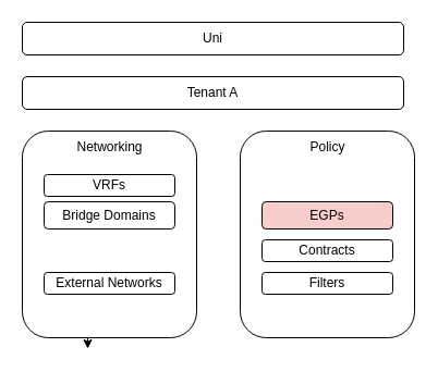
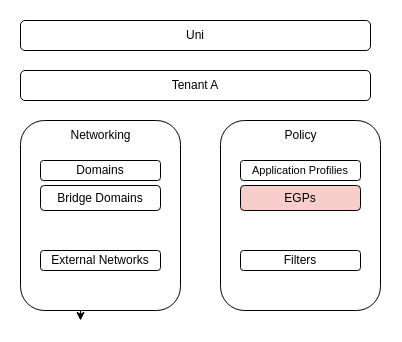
  <mxCell id="0" />
  <mxCell id="1" parent="0" />
  <mxCell id="2" value="Uni" style="rounded=1;whiteSpace=wrap;html=1;" vertex="1" parent="1"><mxGeometry x="20" y="20" width="350" height="30" as="geometry" /></mxCell>
  <mxCell id="3" value="Tenant A" style="rounded=1;whiteSpace=wrap;html=1;" vertex="1" parent="1"><mxGeometry x="20" y="70" width="350" height="30" as="geometry" /></mxCell>
  <mxCell id="4" value="" style="rounded=1;whiteSpace=wrap;html=1;" vertex="1" parent="1"><mxGeometry x="220" y="120" width="160" height="190" as="geometry" /></mxCell>
  <mxCell id="5" style="edgeStyle=orthogonalEdgeStyle;rounded=0;orthogonalLoop=1;jettySize=auto;html=1;exitX=0.5;exitY=1;exitDx=0;exitDy=0;" edge="1" parent="1" source="6"><mxGeometry relative="1" as="geometry"><mxPoint x="80" y="320" as="targetPoint" /></mxGeometry></mxCell>
  <mxCell id="6" value="&lt;p style=&quot;line-height: 3.2;&quot;&gt;&lt;br&gt;&lt;/p&gt;" style="rounded=1;whiteSpace=wrap;html=1;" vertex="1" parent="1"><mxGeometry x="20" y="120" width="160" height="190" as="geometry" /></mxCell>
- <mxCell id="7" value="VRFs" style="rounded=1;whiteSpace=wrap;html=1;" vertex="1" parent="1"><mxGeometry x="40" y="160" width="120" height="20" as="geometry" /></mxCell>
+ <mxCell id="7" value="Domains" style="rounded=1;whiteSpace=wrap;html=1;" vertex="1" parent="1"><mxGeometry x="40" y="160" width="120" height="20" as="geometry" /></mxCell>
  <mxCell id="8" value="Networking" style="text;html=1;resizable=0;autosize=1;align=center;verticalAlign=middle;points=[];fillColor=none;strokeColor=none;rounded=0;" vertex="1" parent="1"><mxGeometry x="50" y="120" width="100" height="30" as="geometry" /></mxCell>
  <mxCell id="9" value="Bridge Domains" style="rounded=1;whiteSpace=wrap;html=1;" vertex="1" parent="1"><mxGeometry x="40" y="185" width="120" height="25" as="geometry" /></mxCell>
  <mxCell id="10" value="External Networks" style="rounded=1;whiteSpace=wrap;html=1;" vertex="1" parent="1"><mxGeometry x="40" y="250" width="120" height="20" as="geometry" /></mxCell>
+ <mxCell id="11" value="&lt;font style=&quot;font-size: 11px;&quot;&gt;Application Profilies&lt;/font&gt;" style="rounded=1;whiteSpace=wrap;html=1;" vertex="1" parent="1"><mxGeometry x="240" y="160" width="120" height="20" as="geometry" /></mxCell>
  <mxCell id="12" value="EGPs" style="rounded=1;whiteSpace=wrap;html=1;fillColor=#f8cecc;" vertex="1" parent="1"><mxGeometry x="240" y="185" width="120" height="25" as="geometry" /></mxCell>
- <mxCell id="13" value="Contracts" style="rounded=1;whiteSpace=wrap;html=1;" vertex="1" parent="1"><mxGeometry x="240" y="220" width="120" height="20" as="geometry" /></mxCell>
  <mxCell id="14" value="Filters" style="rounded=1;whiteSpace=wrap;html=1;" vertex="1" parent="1"><mxGeometry x="240" y="250" width="120" height="20" as="geometry" /></mxCell>
  <mxCell id="15" value="Policy" style="text;html=1;resizable=0;autosize=1;align=center;verticalAlign=middle;points=[];fillColor=none;strokeColor=none;rounded=0;" vertex="1" parent="1"><mxGeometry x="270" y="120" width="60" height="30" as="geometry" /></mxCell>
